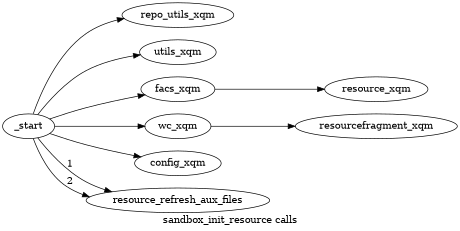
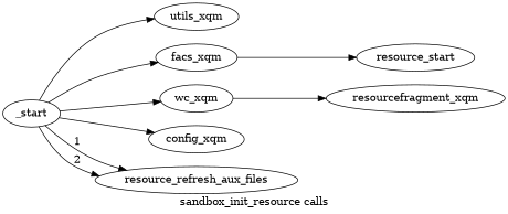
  digraph {
    label="sandbox_init_resource calls"
    rankdir=LR
    _start
-   repo_utils_xqm
    n3 [label=utils_xqm]
    facs_xqm
    wc_xqm
    config_xqm
    resource_refresh_aux_files
-   resource_xqm
+   resource_xqm [label=resource_start]
    resourcefragment_xqm
-   _start -> repo_utils_xqm
    _start -> n3
    _start -> facs_xqm
    _start -> wc_xqm
    _start -> config_xqm
    _start -> resource_refresh_aux_files [label=1]
    _start -> resource_refresh_aux_files [label=2]
    facs_xqm -> resource_xqm
    wc_xqm -> resourcefragment_xqm
  }
